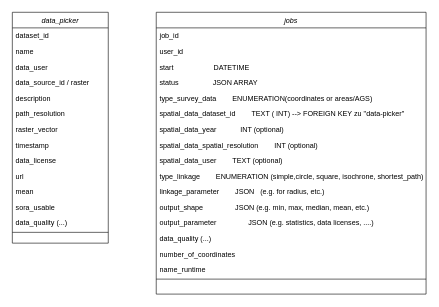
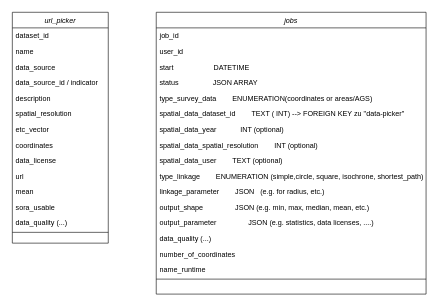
  <mxCell id="0" />
  <mxCell id="1" parent="0" />
- <mxCell id="2" value="data_picker" style="swimlane;fontStyle=2;align=center;verticalAlign=top;childLayout=stackLayout;horizontal=1;startSize=26;horizontalStack=0;resizeParent=1;resizeLast=0;collapsible=1;marginBottom=0;rounded=0;shadow=0;strokeWidth=1;" parent="1" vertex="1"><mxGeometry x="20" y="20" width="160" height="385" as="geometry"><mxRectangle x="180" y="670" width="160" height="26" as="alternateBounds" /></mxGeometry></mxCell>
+ <mxCell id="2" value="url_picker" style="swimlane;fontStyle=2;align=center;verticalAlign=top;childLayout=stackLayout;horizontal=1;startSize=26;horizontalStack=0;resizeParent=1;resizeLast=0;collapsible=1;marginBottom=0;rounded=0;shadow=0;strokeWidth=1;" parent="1" vertex="1"><mxGeometry x="20" y="20" width="160" height="385" as="geometry"><mxRectangle x="180" y="670" width="160" height="26" as="alternateBounds" /></mxGeometry></mxCell>
  <mxCell id="3" value="dataset_id" style="text;align=left;verticalAlign=top;spacingLeft=4;spacingRight=4;overflow=hidden;rotatable=0;points=[[0,0.5],[1,0.5]];portConstraint=eastwest;" parent="2" vertex="1"><mxGeometry y="26" width="160" height="26" as="geometry" /></mxCell>
  <mxCell id="4" value="name" style="text;align=left;verticalAlign=top;spacingLeft=4;spacingRight=4;overflow=hidden;rotatable=0;points=[[0,0.5],[1,0.5]];portConstraint=eastwest;rounded=0;shadow=0;html=0;" parent="2" vertex="1"><mxGeometry y="52" width="160" height="26" as="geometry" /></mxCell>
- <mxCell id="5" value="data_user" style="text;align=left;verticalAlign=top;spacingLeft=4;spacingRight=4;overflow=hidden;rotatable=0;points=[[0,0.5],[1,0.5]];portConstraint=eastwest;rounded=0;shadow=0;html=0;" parent="2" vertex="1"><mxGeometry y="78" width="160" height="26" as="geometry" /></mxCell>
- <mxCell id="6" value="data_source_id / raster" style="text;align=left;verticalAlign=top;spacingLeft=4;spacingRight=4;overflow=hidden;rotatable=0;points=[[0,0.5],[1,0.5]];portConstraint=eastwest;rounded=0;shadow=0;html=0;" parent="2" vertex="1"><mxGeometry y="104" width="160" height="26" as="geometry" /></mxCell>
+ <mxCell id="5" value="data_source" style="text;align=left;verticalAlign=top;spacingLeft=4;spacingRight=4;overflow=hidden;rotatable=0;points=[[0,0.5],[1,0.5]];portConstraint=eastwest;rounded=0;shadow=0;html=0;" parent="2" vertex="1"><mxGeometry y="78" width="160" height="26" as="geometry" /></mxCell>
+ <mxCell id="6" value="data_source_id / indicator" style="text;align=left;verticalAlign=top;spacingLeft=4;spacingRight=4;overflow=hidden;rotatable=0;points=[[0,0.5],[1,0.5]];portConstraint=eastwest;rounded=0;shadow=0;html=0;" parent="2" vertex="1"><mxGeometry y="104" width="160" height="26" as="geometry" /></mxCell>
  <mxCell id="7" value="description" style="text;align=left;verticalAlign=top;spacingLeft=4;spacingRight=4;overflow=hidden;rotatable=0;points=[[0,0.5],[1,0.5]];portConstraint=eastwest;rounded=0;shadow=0;html=0;" parent="2" vertex="1"><mxGeometry y="130" width="160" height="26" as="geometry" /></mxCell>
- <mxCell id="8" value="path_resolution" style="text;align=left;verticalAlign=top;spacingLeft=4;spacingRight=4;overflow=hidden;rotatable=0;points=[[0,0.5],[1,0.5]];portConstraint=eastwest;rounded=0;shadow=0;html=0;" parent="2" vertex="1"><mxGeometry y="156" width="160" height="26" as="geometry" /></mxCell>
- <mxCell id="9" value="raster_vector" style="text;align=left;verticalAlign=top;spacingLeft=4;spacingRight=4;overflow=hidden;rotatable=0;points=[[0,0.5],[1,0.5]];portConstraint=eastwest;rounded=0;shadow=0;html=0;" parent="2" vertex="1"><mxGeometry y="182" width="160" height="26" as="geometry" /></mxCell>
- <mxCell id="10" value="timestamp" style="text;align=left;verticalAlign=top;spacingLeft=4;spacingRight=4;overflow=hidden;rotatable=0;points=[[0,0.5],[1,0.5]];portConstraint=eastwest;rounded=0;shadow=0;html=0;" parent="2" vertex="1"><mxGeometry y="208" width="160" height="26" as="geometry" /></mxCell>
+ <mxCell id="8" value="spatial_resolution" style="text;align=left;verticalAlign=top;spacingLeft=4;spacingRight=4;overflow=hidden;rotatable=0;points=[[0,0.5],[1,0.5]];portConstraint=eastwest;rounded=0;shadow=0;html=0;" parent="2" vertex="1"><mxGeometry y="156" width="160" height="26" as="geometry" /></mxCell>
+ <mxCell id="9" value="etc_vector" style="text;align=left;verticalAlign=top;spacingLeft=4;spacingRight=4;overflow=hidden;rotatable=0;points=[[0,0.5],[1,0.5]];portConstraint=eastwest;rounded=0;shadow=0;html=0;" parent="2" vertex="1"><mxGeometry y="182" width="160" height="26" as="geometry" /></mxCell>
+ <mxCell id="10" value="coordinates" style="text;align=left;verticalAlign=top;spacingLeft=4;spacingRight=4;overflow=hidden;rotatable=0;points=[[0,0.5],[1,0.5]];portConstraint=eastwest;rounded=0;shadow=0;html=0;" parent="2" vertex="1"><mxGeometry y="208" width="160" height="26" as="geometry" /></mxCell>
  <mxCell id="11" value="data_license" style="text;align=left;verticalAlign=top;spacingLeft=4;spacingRight=4;overflow=hidden;rotatable=0;points=[[0,0.5],[1,0.5]];portConstraint=eastwest;rounded=0;shadow=0;html=0;" parent="2" vertex="1"><mxGeometry y="234" width="160" height="26" as="geometry" /></mxCell>
  <mxCell id="12" value="url" style="text;align=left;verticalAlign=top;spacingLeft=4;spacingRight=4;overflow=hidden;rotatable=0;points=[[0,0.5],[1,0.5]];portConstraint=eastwest;rounded=0;shadow=0;html=0;" parent="2" vertex="1"><mxGeometry y="260" width="160" height="26" as="geometry" /></mxCell>
  <mxCell id="13" value="mean" style="text;align=left;verticalAlign=top;spacingLeft=4;spacingRight=4;overflow=hidden;rotatable=0;points=[[0,0.5],[1,0.5]];portConstraint=eastwest;rounded=0;shadow=0;html=0;" parent="2" vertex="1"><mxGeometry y="286" width="160" height="26" as="geometry" /></mxCell>
  <mxCell id="14" value="sora_usable" style="text;align=left;verticalAlign=top;spacingLeft=4;spacingRight=4;overflow=hidden;rotatable=0;points=[[0,0.5],[1,0.5]];portConstraint=eastwest;rounded=0;shadow=0;html=0;" parent="2" vertex="1"><mxGeometry y="312" width="160" height="26" as="geometry" /></mxCell>
  <mxCell id="15" value="data_quality (...)" style="text;align=left;verticalAlign=top;spacingLeft=4;spacingRight=4;overflow=hidden;rotatable=0;points=[[0,0.5],[1,0.5]];portConstraint=eastwest;rounded=0;shadow=0;html=0;" parent="2" vertex="1"><mxGeometry y="338" width="160" height="26" as="geometry" /></mxCell>
  <mxCell id="16" value="" style="line;html=1;strokeWidth=1;align=left;verticalAlign=middle;spacingTop=-1;spacingLeft=3;spacingRight=3;rotatable=0;labelPosition=right;points=[];portConstraint=eastwest;" parent="2" vertex="1"><mxGeometry y="364" width="160" height="6" as="geometry" /></mxCell>
  <mxCell id="17" value="jobs" style="swimlane;fontStyle=2;align=center;verticalAlign=top;childLayout=stackLayout;horizontal=1;startSize=26;horizontalStack=0;resizeParent=1;resizeLast=0;collapsible=1;marginBottom=0;rounded=0;shadow=0;strokeWidth=1;" parent="1" vertex="1"><mxGeometry x="260" y="20" width="450" height="470" as="geometry"><mxRectangle x="180" y="670" width="160" height="26" as="alternateBounds" /></mxGeometry></mxCell>
  <mxCell id="18" value="job_id" style="text;align=left;verticalAlign=top;spacingLeft=4;spacingRight=4;overflow=hidden;rotatable=0;points=[[0,0.5],[1,0.5]];portConstraint=eastwest;" parent="17" vertex="1"><mxGeometry y="26" width="450" height="26" as="geometry" /></mxCell>
  <mxCell id="19" value="user_id" style="text;align=left;verticalAlign=top;spacingLeft=4;spacingRight=4;overflow=hidden;rotatable=0;points=[[0,0.5],[1,0.5]];portConstraint=eastwest;rounded=0;shadow=0;html=0;" parent="17" vertex="1"><mxGeometry y="52" width="450" height="26" as="geometry" /></mxCell>
  <mxCell id="20" value="start                    DATETIME" style="text;align=left;verticalAlign=top;spacingLeft=4;spacingRight=4;overflow=hidden;rotatable=0;points=[[0,0.5],[1,0.5]];portConstraint=eastwest;rounded=0;shadow=0;html=0;" parent="17" vertex="1"><mxGeometry y="78" width="450" height="26" as="geometry" /></mxCell>
  <mxCell id="21" value="status                 JSON ARRAY" style="text;align=left;verticalAlign=top;spacingLeft=4;spacingRight=4;overflow=hidden;rotatable=0;points=[[0,0.5],[1,0.5]];portConstraint=eastwest;rounded=0;shadow=0;html=0;" parent="17" vertex="1"><mxGeometry y="104" width="450" height="26" as="geometry" /></mxCell>
  <mxCell id="22" value="type_survey_data        ENUMERATION(coordinates or areas/AGS)" style="text;align=left;verticalAlign=top;spacingLeft=4;spacingRight=4;overflow=hidden;rotatable=0;points=[[0,0.5],[1,0.5]];portConstraint=eastwest;rounded=0;shadow=0;html=0;" parent="17" vertex="1"><mxGeometry y="130" width="450" height="26" as="geometry" /></mxCell>
  <mxCell id="23" value="spatial_data_dataset_id        TEXT ( INT) --&gt; FOREIGN KEY zu &quot;data-picker&quot;" style="text;align=left;verticalAlign=top;spacingLeft=4;spacingRight=4;overflow=hidden;rotatable=0;points=[[0,0.5],[1,0.5]];portConstraint=eastwest;rounded=0;shadow=0;html=0;" parent="17" vertex="1"><mxGeometry y="156" width="450" height="26" as="geometry" /></mxCell>
  <mxCell id="24" value="spatial_data_year            INT (optional)" style="text;align=left;verticalAlign=top;spacingLeft=4;spacingRight=4;overflow=hidden;rotatable=0;points=[[0,0.5],[1,0.5]];portConstraint=eastwest;rounded=0;shadow=0;html=0;" parent="17" vertex="1"><mxGeometry y="182" width="450" height="26" as="geometry" /></mxCell>
  <mxCell id="25" value="spatial_data_spatial_resolution        INT (optional)" style="text;align=left;verticalAlign=top;spacingLeft=4;spacingRight=4;overflow=hidden;rotatable=0;points=[[0,0.5],[1,0.5]];portConstraint=eastwest;rounded=0;shadow=0;html=0;" parent="17" vertex="1"><mxGeometry y="208" width="450" height="26" as="geometry" /></mxCell>
  <mxCell id="26" value="spatial_data_user        TEXT (optional)" style="text;align=left;verticalAlign=top;spacingLeft=4;spacingRight=4;overflow=hidden;rotatable=0;points=[[0,0.5],[1,0.5]];portConstraint=eastwest;rounded=0;shadow=0;html=0;" parent="17" vertex="1"><mxGeometry y="234" width="450" height="26" as="geometry" /></mxCell>
  <mxCell id="27" value="type_linkage        ENUMERATION (simple,circle, square, isochrone, shortest_path)" style="text;align=left;verticalAlign=top;spacingLeft=4;spacingRight=4;overflow=hidden;rotatable=0;points=[[0,0.5],[1,0.5]];portConstraint=eastwest;rounded=0;shadow=0;html=0;" parent="17" vertex="1"><mxGeometry y="260" width="450" height="26" as="geometry" /></mxCell>
  <mxCell id="28" value="linkage_parameter        JSON   (e.g. for radius, etc.)" style="text;align=left;verticalAlign=top;spacingLeft=4;spacingRight=4;overflow=hidden;rotatable=0;points=[[0,0.5],[1,0.5]];portConstraint=eastwest;rounded=0;shadow=0;html=0;" parent="17" vertex="1"><mxGeometry y="286" width="450" height="26" as="geometry" /></mxCell>
  <mxCell id="29" value="output_shape                JSON (e.g. min, max, median, mean, etc.)" style="text;align=left;verticalAlign=top;spacingLeft=4;spacingRight=4;overflow=hidden;rotatable=0;points=[[0,0.5],[1,0.5]];portConstraint=eastwest;rounded=0;shadow=0;html=0;" parent="17" vertex="1"><mxGeometry y="312" width="450" height="26" as="geometry" /></mxCell>
  <mxCell id="30" value="output_parameter                JSON (e.g. statistics, data licenses, ....)" style="text;align=left;verticalAlign=top;spacingLeft=4;spacingRight=4;overflow=hidden;rotatable=0;points=[[0,0.5],[1,0.5]];portConstraint=eastwest;rounded=0;shadow=0;html=0;" vertex="1" parent="17"><mxGeometry y="338" width="450" height="26" as="geometry" /></mxCell>
  <mxCell id="31" value="data_quality (...)" style="text;align=left;verticalAlign=top;spacingLeft=4;spacingRight=4;overflow=hidden;rotatable=0;points=[[0,0.5],[1,0.5]];portConstraint=eastwest;rounded=0;shadow=0;html=0;" parent="17" vertex="1"><mxGeometry y="364" width="450" height="26" as="geometry" /></mxCell>
  <mxCell id="32" value="number_of_coordinates" style="text;align=left;verticalAlign=top;spacingLeft=4;spacingRight=4;overflow=hidden;rotatable=0;points=[[0,0.5],[1,0.5]];portConstraint=eastwest;rounded=0;shadow=0;html=0;" vertex="1" parent="17"><mxGeometry y="390" width="450" height="26" as="geometry" /></mxCell>
  <mxCell id="33" value="name_runtime" style="text;align=left;verticalAlign=top;spacingLeft=4;spacingRight=4;overflow=hidden;rotatable=0;points=[[0,0.5],[1,0.5]];portConstraint=eastwest;rounded=0;shadow=0;html=0;" vertex="1" parent="17"><mxGeometry y="416" width="450" height="26" as="geometry" /></mxCell>
  <mxCell id="34" value="" style="line;html=1;strokeWidth=1;align=left;verticalAlign=middle;spacingTop=-1;spacingLeft=3;spacingRight=3;rotatable=0;labelPosition=right;points=[];portConstraint=eastwest;" parent="17" vertex="1"><mxGeometry y="442" width="450" height="6" as="geometry" /></mxCell>
